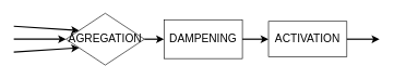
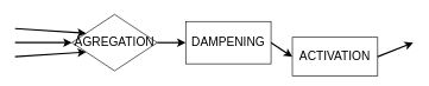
  <mxCell id="0" />
  <mxCell id="1" parent="0" />
  <mxCell id="2" value="&lt;font style=&quot;font-size: 17px&quot;&gt;AGREGATION&lt;/font&gt;" style="rhombus;whiteSpace=wrap;html=1;" parent="1" vertex="1"><mxGeometry x="100" y="20" width="120" height="80" as="geometry" /></mxCell>
- <mxCell id="3" value="&lt;font style=&quot;font-size: 17px&quot;&gt;DAMPENING&lt;/font&gt;" style="rounded=0;whiteSpace=wrap;html=1;" parent="1" vertex="1"><mxGeometry x="250" y="30" width="120" height="60" as="geometry" /></mxCell>
+ <mxCell id="3" value="&lt;font style=&quot;font-size: 17px&quot;&gt;DAMPENING&lt;/font&gt;" style="rounded=0;whiteSpace=wrap;html=1;" parent="1" vertex="1"><mxGeometry x="260" y="30" width="120" height="60" as="geometry" /></mxCell>
  <mxCell id="4" value="" style="endArrow=classic;html=1;exitX=1;exitY=0.5;exitDx=0;exitDy=0;entryX=0;entryY=0.5;entryDx=0;entryDy=0;strokeWidth=2;" parent="1" source="2" target="3" edge="1"><mxGeometry width="50" height="50" relative="1" as="geometry"><mxPoint x="250" y="150" as="sourcePoint" /><mxPoint x="300" y="100" as="targetPoint" /></mxGeometry></mxCell>
- <mxCell id="5" value="&lt;font style=&quot;font-size: 17px&quot;&gt;ACTIVATION&lt;/font&gt;" style="rounded=0;whiteSpace=wrap;html=1;" parent="1" vertex="1"><mxGeometry x="410" y="32.5" width="120" height="55" as="geometry" /></mxCell>
+ <mxCell id="5" value="&lt;font style=&quot;font-size: 17px&quot;&gt;ACTIVATION&lt;/font&gt;" style="rounded=0;whiteSpace=wrap;html=1;" parent="1" vertex="1"><mxGeometry x="410" y="52.5" width="120" height="55" as="geometry" /></mxCell>
  <mxCell id="6" value="" style="endArrow=classic;html=1;strokeWidth=2;exitX=1;exitY=0.5;exitDx=0;exitDy=0;entryX=0;entryY=0.5;entryDx=0;entryDy=0;" parent="1" source="3" target="5" edge="1"><mxGeometry width="50" height="50" relative="1" as="geometry"><mxPoint x="370" y="170" as="sourcePoint" /><mxPoint x="420" y="120" as="targetPoint" /></mxGeometry></mxCell>
  <mxCell id="7" value="" style="endArrow=classic;html=1;strokeWidth=2;entryX=0;entryY=0.25;entryDx=0;entryDy=0;" parent="1" target="2" edge="1"><mxGeometry width="50" height="50" relative="1" as="geometry"><mxPoint x="20" y="40" as="sourcePoint" /><mxPoint x="50" y="20" as="targetPoint" /></mxGeometry></mxCell>
  <mxCell id="8" value="" style="endArrow=classic;html=1;strokeWidth=2;entryX=0;entryY=0.5;entryDx=0;entryDy=0;" parent="1" target="2" edge="1"><mxGeometry width="50" height="50" relative="1" as="geometry"><mxPoint x="20" y="60" as="sourcePoint" /><mxPoint x="70" y="50" as="targetPoint" /></mxGeometry></mxCell>
  <mxCell id="9" value="" style="endArrow=classic;html=1;strokeWidth=2;entryX=0;entryY=0.75;entryDx=0;entryDy=0;" parent="1" target="2" edge="1"><mxGeometry width="50" height="50" relative="1" as="geometry"><mxPoint x="20" y="80" as="sourcePoint" /><mxPoint x="80" y="80" as="targetPoint" /></mxGeometry></mxCell>
  <mxCell id="10" value="" style="endArrow=classic;html=1;strokeWidth=2;exitX=1;exitY=0.5;exitDx=0;exitDy=0;" parent="1" source="5" edge="1"><mxGeometry width="50" height="50" relative="1" as="geometry"><mxPoint x="510" y="90" as="sourcePoint" /><mxPoint x="580" y="60" as="targetPoint" /></mxGeometry></mxCell>
